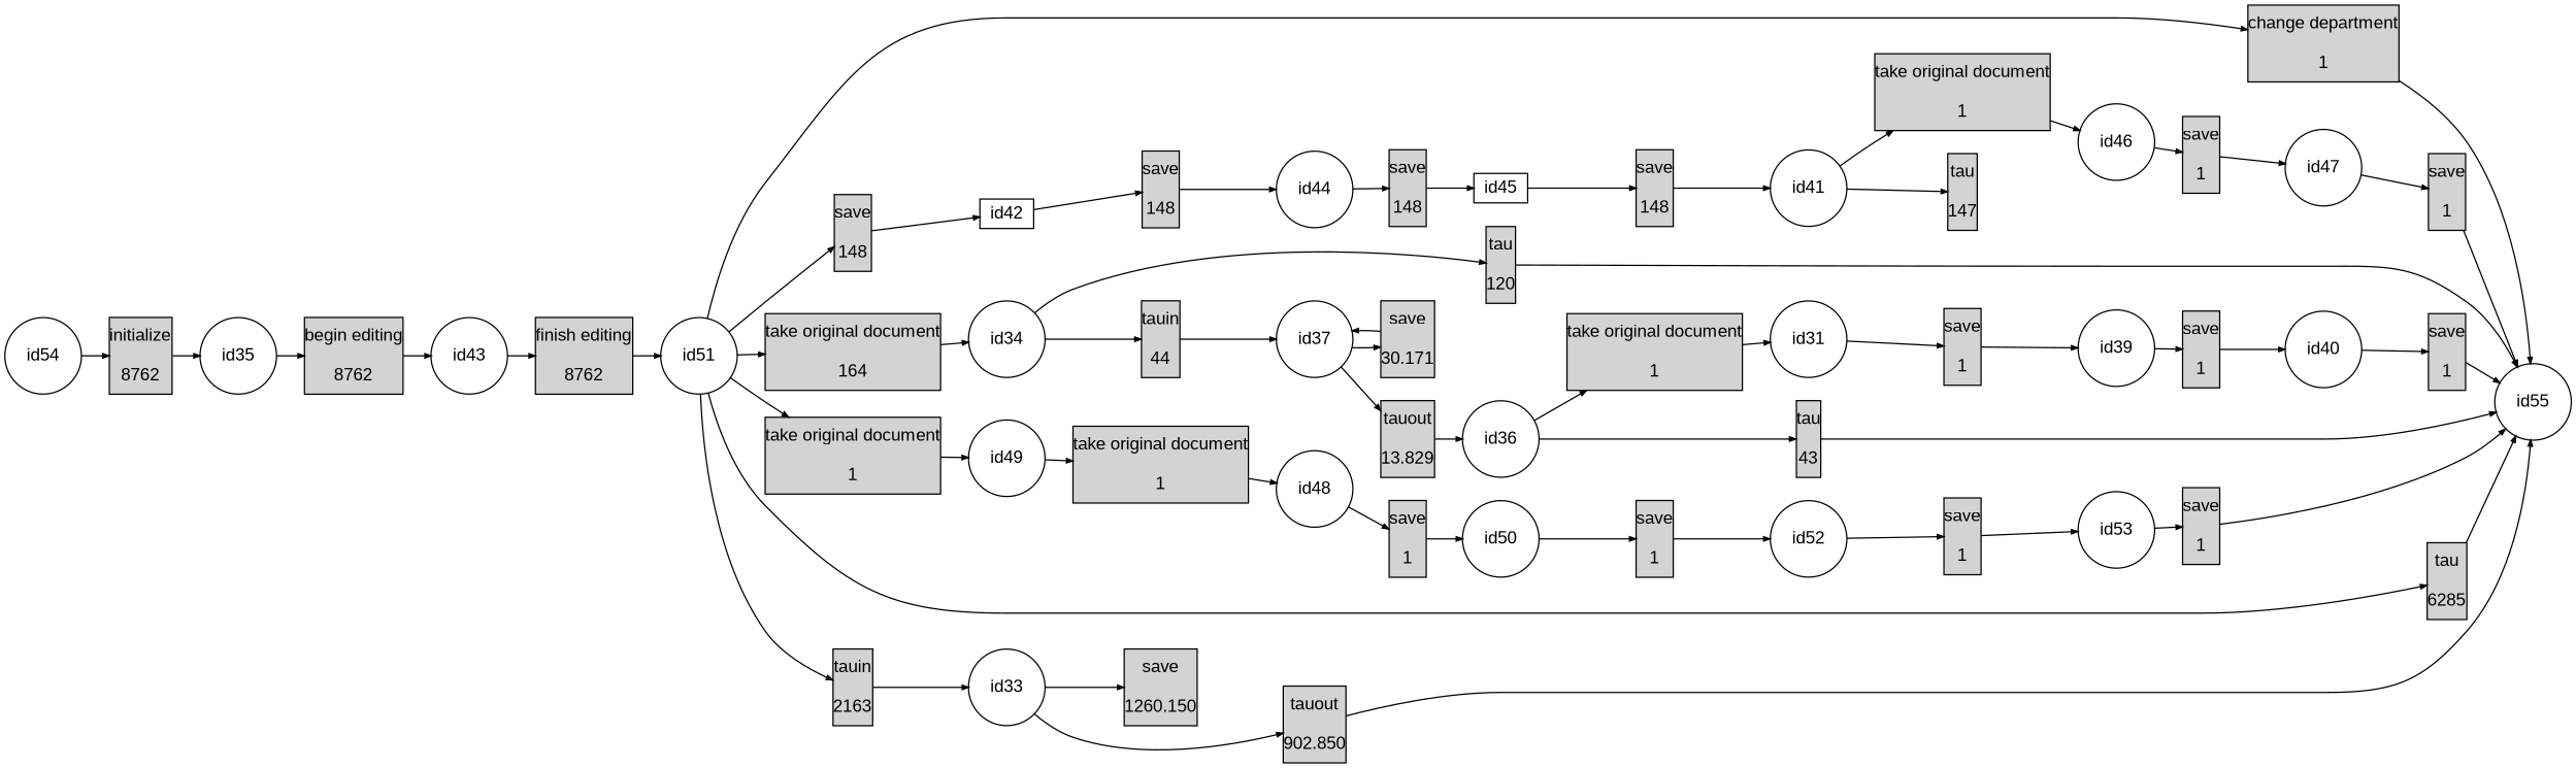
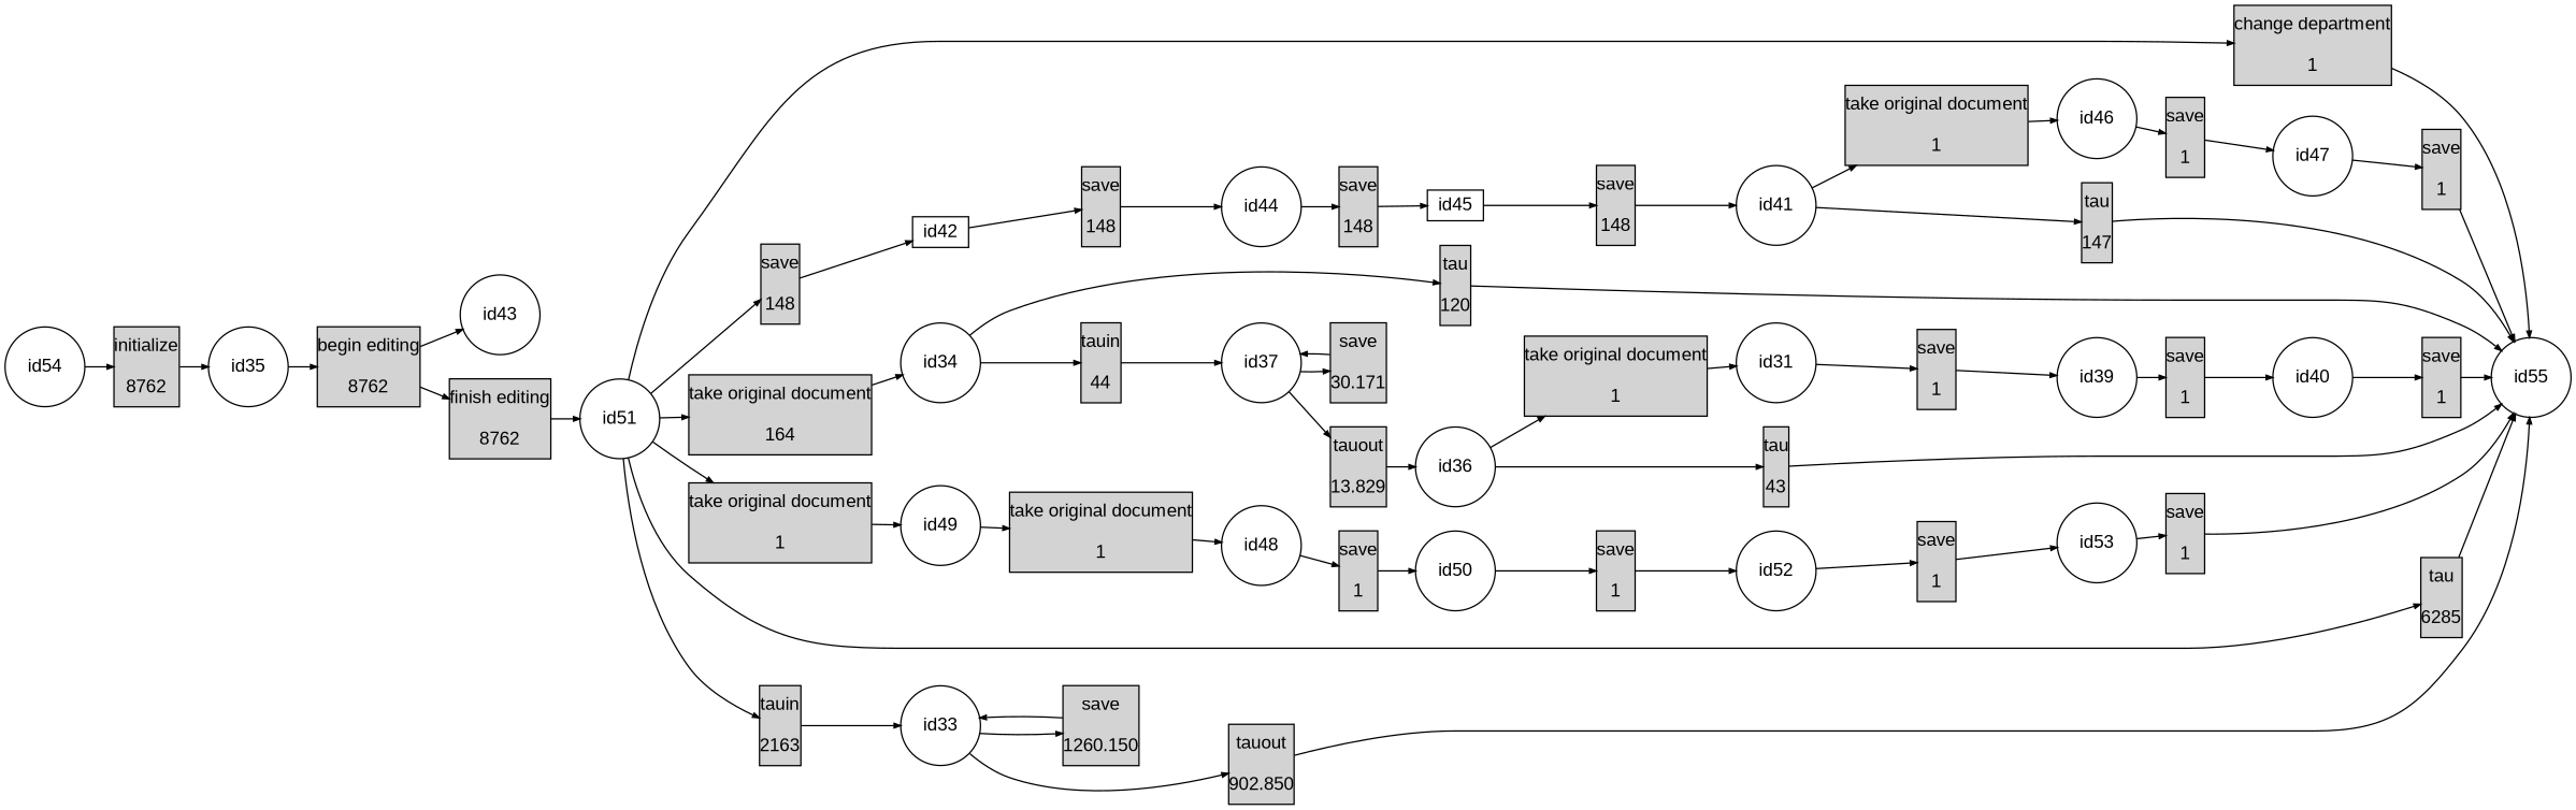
  digraph {
    fontname=Arial
    fontsize=14
    rankdir=LR
    ranksep=.3
    remincross=true
    node [fontname=Arial fontsize=14 margin="0, 0.1" shape=box style=filled]
    edge [arrowsize=0.5]
    n1 [height=.2 label="begin editing\n\n8762" width=.2]
    id43 [height=.2 shape=circle width=.2 margin="" style=""]
    n3 [height=.2 label="finish editing\n\n8762" width=.2]
    n4 [height=.2 label="change department\n\n1" width=.2]
    id55 [height=.2 shape=circle width=.2 margin="" style=""]
    id51 [height=.2 shape=circle width=.2 margin="" style=""]
    n7 [height=.2 label="save\n\n148" width=.2]
    n8 [height=.2 label="take original document\n\n164" width=.2]
    n9 [height=.2 label="take original document\n\n1" width=.2]
    n10 [height=.2 label="tau\n\n6285" width=.2]
    n11 [height=.2 label="tauin\n\n2163" width=.2]
    n12 [height=.2 label="initialize\n\n8762" width=.2]
    id35 [height=.2 shape=circle width=.2 margin="" style=""]
    n14 [height=.2 label="save\n\n1260.150" width=.2]
    id33 [height=.2 shape=circle width=.2 margin="" style=""]
    n16 [height=.2 label="tauout\n\n902.850" width=.2]
    n17 [height=.2 label="save\n\n30.171" width=.2]
    id37 [height=.2 shape=circle width=.2 margin="" style=""]
    n19 [height=.2 label="tauout\n\n13.829" width=.2]
    n20 [height=.2 label="save\n\n1" width=.2]
    id39 [height=.2 shape=circle width=.2 margin="" style=""]
    n22 [height=.2 label="save\n\n1" width=.2]
    id40 [height=.2 shape=circle width=.2 margin="" style=""]
    n24 [height=.2 label="save\n\n1" width=.2]
    id42 [height=.2 width=.2 margin="" style=""]
    n26 [height=.2 label="save\n\n148" width=.2]
    id44 [height=.2 shape=circle width=.2 margin="" style=""]
    n28 [height=.2 label="save\n\n148" width=.2]
    id45 [height=.2 width=.2 margin="" style=""]
    n30 [height=.2 label="save\n\n148" width=.2]
    id41 [height=.2 shape=circle width=.2 margin="" style=""]
    n32 [height=.2 label="take original document\n\n1" width=.2]
    n33 [height=.2 label="tau\n\n147" width=.2]
    n34 [height=.2 label="save\n\n1" width=.2]
    id47 [height=.2 shape=circle width=.2 margin="" style=""]
    n36 [height=.2 label="save\n\n1" width=.2]
    n37 [height=.2 label="save\n\n1" width=.2]
    id50 [height=.2 shape=circle width=.2 margin="" style=""]
    n39 [height=.2 label="save\n\n1" width=.2]
    id52 [height=.2 shape=circle width=.2 margin="" style=""]
    n41 [height=.2 label="save\n\n1" width=.2]
    id53 [height=.2 shape=circle width=.2 margin="" style=""]
    n43 [height=.2 label="save\n\n1" width=.2]
    id34 [height=.2 shape=circle width=.2 margin="" style=""]
    n45 [height=.2 label="tau\n\n120" width=.2]
    n46 [height=.2 label="tauin\n\n44" width=.2]
    n47 [height=.2 label="take original document\n\n1" width=.2]
    n48 [height=.2 label=id31 shape=circle width=.2 margin="" style=""]
    id46 [height=.2 shape=circle width=.2 margin="" style=""]
    id49 [height=.2 shape=circle width=.2 margin="" style=""]
    n51 [height=.2 label="take original document\n\n1" width=.2]
    id48 [height=.2 shape=circle width=.2 margin="" style=""]
    n53 [height=.2 label="tau\n\n43" width=.2]
    id36 [height=.2 shape=circle width=.2 margin="" style=""]
    id54 [height=.2 shape=circle width=.2 margin="" style=""]
    n1 -> id43
-   id43 -> n3
+   n1 -> n3
    n3 -> id51
    n4 -> id55
    id51 -> n4
    id51 -> n7
    id51 -> n8
    id51 -> n9
    id51 -> n10
    id51 -> n11
    n7 -> id42
    n8 -> id34
    n9 -> id49
    n10 -> id55
    n11 -> id33
    n12 -> id35
    id35 -> n1
+   n14 -> id33
    id33 -> n14
    id33 -> n16
    n16 -> id55
    n17 -> id37
    id37 -> n17
    id37 -> n19
    n19 -> id36
    n20 -> id39
    id39 -> n22
    n22 -> id40
    id40 -> n24
    n24 -> id55
    id42 -> n26
    n26 -> id44
    id44 -> n28
    n28 -> id45
    id45 -> n30
    n30 -> id41
    id41 -> n32
    id41 -> n33
    n32 -> id46
+   n33 -> id55
    n34 -> id47
    id47 -> n36
    n36 -> id55
    n37 -> id50
    id50 -> n39
    n39 -> id52
    id52 -> n41
    n41 -> id53
    id53 -> n43
    n43 -> id55
    id34 -> n45
    id34 -> n46
    n45 -> id55
    n46 -> id37
    n47 -> n48
    n48 -> n20
    id46 -> n34
    id49 -> n51
    n51 -> id48
    id48 -> n37
    n53 -> id55
    id36 -> n47
    id36 -> n53
    id54 -> n12
  }
